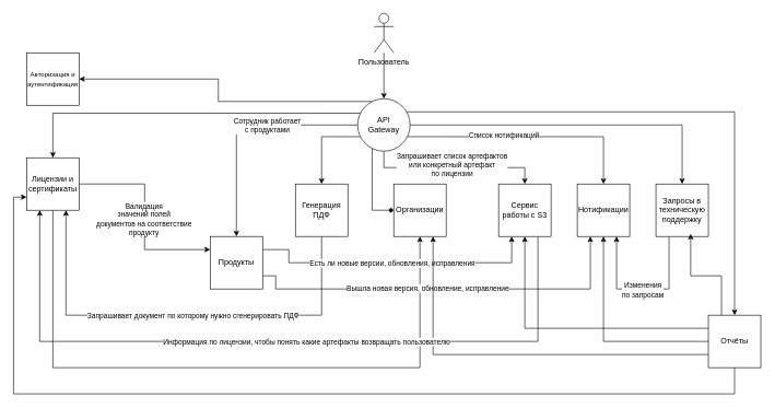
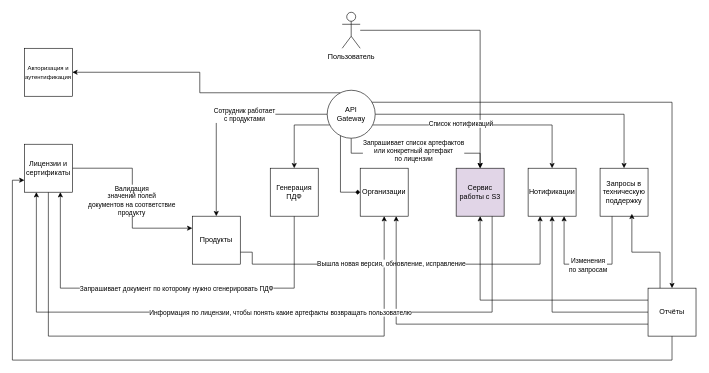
  <mxCell id="0" />
  <mxCell id="1" parent="0" />
  <mxCell id="2" style="edgeStyle=orthogonalEdgeStyle;rounded=0;orthogonalLoop=1;jettySize=auto;html=1;entryX=0;entryY=0.25;entryDx=0;entryDy=0;" parent="1" source="5" target="14" edge="1"><mxGeometry relative="1" as="geometry" /></mxCell>
  <mxCell id="3" value="Валидация&lt;br&gt;значений полей&lt;br&gt;документов на соответствие&lt;br&gt;продукту" style="edgeLabel;html=1;align=center;verticalAlign=middle;resizable=0;points=[];" parent="2" vertex="1" connectable="0"><mxGeometry x="0.02" y="-2" relative="1" as="geometry"><mxPoint as="offset" /></mxGeometry></mxCell>
  <mxCell id="4" style="edgeStyle=orthogonalEdgeStyle;rounded=0;orthogonalLoop=1;jettySize=auto;html=1;entryX=0.5;entryY=1;entryDx=0;entryDy=0;exitX=0.5;exitY=1;exitDx=0;exitDy=0;" parent="1" source="5" target="20" edge="1"><mxGeometry relative="1" as="geometry"><mxPoint x="80" y="330" as="sourcePoint" /><Array as="points"><mxPoint x="80" y="560" /><mxPoint x="640" y="560" /></Array></mxGeometry></mxCell>
  <mxCell id="5" value="Лицензии и сертификаты" style="whiteSpace=wrap;html=1;aspect=fixed;" parent="1" vertex="1"><mxGeometry x="40" y="240" width="80" height="80" as="geometry" /></mxCell>
  <mxCell id="6" style="edgeStyle=orthogonalEdgeStyle;rounded=0;orthogonalLoop=1;jettySize=auto;html=1;entryX=0.75;entryY=1;entryDx=0;entryDy=0;exitX=0.5;exitY=1;exitDx=0;exitDy=0;" parent="1" source="8" target="5" edge="1"><mxGeometry relative="1" as="geometry"><Array as="points"><mxPoint x="490" y="480" /><mxPoint x="100" y="480" /></Array></mxGeometry></mxCell>
  <mxCell id="7" value="Запрашивает документ по которому нужно сгенерировать ПДФ" style="edgeLabel;html=1;align=center;verticalAlign=middle;resizable=0;points=[];" parent="6" vertex="1" connectable="0"><mxGeometry x="-0.023" y="1" relative="1" as="geometry"><mxPoint x="10" as="offset" /></mxGeometry></mxCell>
  <mxCell id="8" value="Генерация ПДФ" style="whiteSpace=wrap;html=1;aspect=fixed;" parent="1" vertex="1"><mxGeometry x="450" y="280" width="80" height="80" as="geometry" /></mxCell>
  <mxCell id="9" value="Нотификации" style="whiteSpace=wrap;html=1;aspect=fixed;" parent="1" vertex="1"><mxGeometry x="880" y="280" width="80" height="80" as="geometry" /></mxCell>
- <mxCell id="10" style="edgeStyle=orthogonalEdgeStyle;rounded=0;orthogonalLoop=1;jettySize=auto;html=1;entryX=0.25;entryY=1;entryDx=0;entryDy=0;exitX=1;exitY=0.25;exitDx=0;exitDy=0;" parent="1" source="14" target="26" edge="1"><mxGeometry relative="1" as="geometry"><Array as="points"><mxPoint x="440" y="380" /><mxPoint x="440" y="400" /><mxPoint x="780" y="400" /></Array></mxGeometry></mxCell>
- <mxCell id="11" value="Есть ли новые версии, обновления, исправления" style="edgeLabel;html=1;align=center;verticalAlign=middle;resizable=0;points=[];" parent="10" vertex="1" connectable="0"><mxGeometry x="-0.068" y="-3" relative="1" as="geometry"><mxPoint x="12" y="-3" as="offset" /></mxGeometry></mxCell>
  <mxCell id="12" style="edgeStyle=orthogonalEdgeStyle;rounded=0;orthogonalLoop=1;jettySize=auto;html=1;exitX=1;exitY=0.75;exitDx=0;exitDy=0;entryX=0.25;entryY=1;entryDx=0;entryDy=0;" parent="1" source="14" target="9" edge="1"><mxGeometry relative="1" as="geometry"><mxPoint x="940" y="360" as="targetPoint" /><Array as="points"><mxPoint x="420" y="420" /><mxPoint x="420" y="440" /><mxPoint x="900" y="440" /></Array></mxGeometry></mxCell>
  <mxCell id="13" value="Вышла новая версия, обновление, исправление" style="edgeLabel;html=1;align=center;verticalAlign=middle;resizable=0;points=[];" parent="12" vertex="1" connectable="0"><mxGeometry x="-0.097" y="2" relative="1" as="geometry"><mxPoint as="offset" /></mxGeometry></mxCell>
  <mxCell id="14" value="Продукты" style="whiteSpace=wrap;html=1;aspect=fixed;" parent="1" vertex="1"><mxGeometry x="320" y="360" width="80" height="80" as="geometry" /></mxCell>
  <mxCell id="15" style="edgeStyle=orthogonalEdgeStyle;rounded=0;orthogonalLoop=1;jettySize=auto;html=1;entryX=0.5;entryY=1;entryDx=0;entryDy=0;" parent="1" source="19" target="26" edge="1"><mxGeometry relative="1" as="geometry"><Array as="points"><mxPoint x="800" y="500" /></Array></mxGeometry></mxCell>
  <mxCell id="16" style="edgeStyle=orthogonalEdgeStyle;rounded=0;orthogonalLoop=1;jettySize=auto;html=1;entryX=0.75;entryY=1;entryDx=0;entryDy=0;" parent="1" source="19" target="20" edge="1"><mxGeometry relative="1" as="geometry"><Array as="points"><mxPoint x="660" y="540" /></Array></mxGeometry></mxCell>
  <mxCell id="17" style="edgeStyle=orthogonalEdgeStyle;rounded=0;orthogonalLoop=1;jettySize=auto;html=1;entryX=0.5;entryY=1;entryDx=0;entryDy=0;" parent="1" source="19" target="9" edge="1"><mxGeometry relative="1" as="geometry" /></mxCell>
  <mxCell id="18" style="edgeStyle=orthogonalEdgeStyle;rounded=0;orthogonalLoop=1;jettySize=auto;html=1;entryX=0;entryY=0.75;entryDx=0;entryDy=0;" parent="1" source="19" target="5" edge="1"><mxGeometry relative="1" as="geometry"><Array as="points"><mxPoint x="1120" y="600" /><mxPoint x="20" y="600" /><mxPoint x="20" y="300" /></Array></mxGeometry></mxCell>
  <mxCell id="19" value="Отчёты" style="whiteSpace=wrap;html=1;aspect=fixed;" parent="1" vertex="1"><mxGeometry x="1080" y="480" width="80" height="80" as="geometry" /></mxCell>
  <mxCell id="20" value="Организации" style="whiteSpace=wrap;html=1;aspect=fixed;" parent="1" vertex="1"><mxGeometry x="600" y="280" width="80" height="80" as="geometry" /></mxCell>
  <mxCell id="21" style="edgeStyle=orthogonalEdgeStyle;rounded=0;orthogonalLoop=1;jettySize=auto;html=1;exitX=0.25;exitY=1;exitDx=0;exitDy=0;entryX=0.75;entryY=1;entryDx=0;entryDy=0;" parent="1" source="23" target="9" edge="1"><mxGeometry relative="1" as="geometry"><Array as="points"><mxPoint x="1020" y="440" /><mxPoint x="940" y="440" /></Array></mxGeometry></mxCell>
  <mxCell id="22" value="Изменения&lt;br&gt;по запросам" style="edgeLabel;html=1;align=center;verticalAlign=middle;resizable=0;points=[];" parent="21" vertex="1" connectable="0"><mxGeometry x="-0.115" y="1" relative="1" as="geometry"><mxPoint x="-15" as="offset" /></mxGeometry></mxCell>
  <mxCell id="23" value="Запросы в техническую поддержку" style="whiteSpace=wrap;html=1;aspect=fixed;" parent="1" vertex="1"><mxGeometry x="1000" y="280" width="80" height="80" as="geometry" /></mxCell>
  <mxCell id="24" style="edgeStyle=orthogonalEdgeStyle;rounded=0;orthogonalLoop=1;jettySize=auto;html=1;entryX=0.25;entryY=1;entryDx=0;entryDy=0;exitX=0.75;exitY=1;exitDx=0;exitDy=0;" parent="1" source="26" target="5" edge="1"><mxGeometry relative="1" as="geometry"><Array as="points"><mxPoint x="820" y="520" /><mxPoint x="60" y="520" /></Array></mxGeometry></mxCell>
  <mxCell id="25" value="Информация по лицензии, чтобы понять какие артефакты возвращать пользователю" style="edgeLabel;html=1;align=center;verticalAlign=middle;resizable=0;points=[];" parent="24" vertex="1" connectable="0"><mxGeometry x="-0.295" y="2" relative="1" as="geometry"><mxPoint x="-119" y="-2" as="offset" /></mxGeometry></mxCell>
- <mxCell id="26" value="Сервис работы с S3" style="whiteSpace=wrap;html=1;aspect=fixed;" parent="1" vertex="1"><mxGeometry x="760" y="280" width="80" height="80" as="geometry" /></mxCell>
+ <mxCell id="26" value="Сервис работы с S3" style="whiteSpace=wrap;html=1;aspect=fixed;fillColor=#e1d5e7;" parent="1" vertex="1"><mxGeometry x="760" y="280" width="80" height="80" as="geometry" /></mxCell>
  <mxCell id="27" value="&lt;font style=&quot;font-size: 10px;&quot;&gt;Авторизация и аутентификация&lt;/font&gt;" style="whiteSpace=wrap;html=1;aspect=fixed;" parent="1" vertex="1"><mxGeometry x="40" y="80" width="80" height="80" as="geometry" /></mxCell>
- <mxCell id="28" style="edgeStyle=orthogonalEdgeStyle;rounded=0;orthogonalLoop=1;jettySize=auto;html=1;entryX=0.5;entryY=0;entryDx=0;entryDy=0;" parent="1" source="29" target="42" edge="1"><mxGeometry relative="1" as="geometry" /></mxCell>
+ <mxCell id="28" style="edgeStyle=orthogonalEdgeStyle;rounded=0;orthogonalLoop=1;jettySize=auto;html=1;" parent="1" source="29" target="26" edge="1"><mxGeometry relative="1" as="geometry" /></mxCell>
  <mxCell id="29" value="Пользователь" style="shape=umlActor;verticalLabelPosition=bottom;verticalAlign=top;html=1;outlineConnect=0;" parent="1" vertex="1"><mxGeometry x="570" y="20" width="30" height="60" as="geometry" /></mxCell>
  <mxCell id="30" style="edgeStyle=orthogonalEdgeStyle;rounded=0;orthogonalLoop=1;jettySize=auto;html=1;entryX=1;entryY=0.5;entryDx=0;entryDy=0;exitX=0.25;exitY=0;exitDx=0;exitDy=0;" parent="1" source="42" target="27" edge="1"><mxGeometry relative="1" as="geometry" /></mxCell>
- <mxCell id="31" style="edgeStyle=orthogonalEdgeStyle;rounded=0;orthogonalLoop=1;jettySize=auto;html=1;entryX=0.5;entryY=0;entryDx=0;entryDy=0;exitX=0;exitY=0.25;exitDx=0;exitDy=0;" parent="1" source="42" target="5" edge="1"><mxGeometry relative="1" as="geometry"><mxPoint x="540" y="190" as="sourcePoint" /></mxGeometry></mxCell>
  <mxCell id="32" style="edgeStyle=orthogonalEdgeStyle;rounded=0;orthogonalLoop=1;jettySize=auto;html=1;entryX=0.5;entryY=0;entryDx=0;entryDy=0;exitX=0;exitY=0.75;exitDx=0;exitDy=0;" parent="1" source="42" target="8" edge="1"><mxGeometry relative="1" as="geometry" /></mxCell>
  <mxCell id="33" style="edgeStyle=orthogonalEdgeStyle;rounded=0;orthogonalLoop=1;jettySize=auto;html=1;entryX=0.5;entryY=0;entryDx=0;entryDy=0;exitX=0;exitY=0.5;exitDx=0;exitDy=0;" parent="1" source="42" target="14" edge="1"><mxGeometry relative="1" as="geometry"><mxPoint x="540" y="210" as="sourcePoint" /></mxGeometry></mxCell>
  <mxCell id="34" value="Сотрудник работает&lt;br&gt;с продуктами" style="edgeLabel;html=1;align=center;verticalAlign=middle;resizable=0;points=[];" parent="33" vertex="1" connectable="0"><mxGeometry x="-0.116" relative="1" as="geometry"><mxPoint x="18" as="offset" /></mxGeometry></mxCell>
  <mxCell id="35" style="edgeStyle=orthogonalEdgeStyle;rounded=0;orthogonalLoop=1;jettySize=auto;html=1;exitX=0.5;exitY=1;exitDx=0;exitDy=0;entryX=0.5;entryY=0;entryDx=0;entryDy=0;" parent="1" source="42" target="26" edge="1"><mxGeometry relative="1" as="geometry" /></mxCell>
  <mxCell id="36" value="Запрашивает список артефактов&lt;br&gt;или конкретный артефакт&lt;br&gt;по лицензии" style="edgeLabel;html=1;align=center;verticalAlign=middle;resizable=0;points=[];" parent="35" vertex="1" connectable="0"><mxGeometry x="-0.216" relative="1" as="geometry"><mxPoint x="24" y="-5" as="offset" /></mxGeometry></mxCell>
  <mxCell id="37" style="edgeStyle=orthogonalEdgeStyle;rounded=0;orthogonalLoop=1;jettySize=auto;html=1;exitX=1;exitY=0.75;exitDx=0;exitDy=0;entryX=0.5;entryY=0;entryDx=0;entryDy=0;" parent="1" source="42" target="9" edge="1"><mxGeometry relative="1" as="geometry" /></mxCell>
  <mxCell id="38" value="Список нотификаций" style="edgeLabel;html=1;align=center;verticalAlign=middle;resizable=0;points=[];" parent="37" vertex="1" connectable="0"><mxGeometry x="0.025" y="2" relative="1" as="geometry"><mxPoint x="-43" as="offset" /></mxGeometry></mxCell>
  <mxCell id="39" style="edgeStyle=orthogonalEdgeStyle;rounded=0;orthogonalLoop=1;jettySize=auto;html=1;exitX=1;exitY=0.5;exitDx=0;exitDy=0;entryX=0.5;entryY=0;entryDx=0;entryDy=0;" parent="1" source="42" target="23" edge="1"><mxGeometry relative="1" as="geometry" /></mxCell>
  <mxCell id="40" style="edgeStyle=orthogonalEdgeStyle;rounded=0;orthogonalLoop=1;jettySize=auto;html=1;entryX=0;entryY=0.5;entryDx=0;entryDy=0;exitX=0.25;exitY=1;exitDx=0;exitDy=0;endArrow=diamond;" parent="1" source="42" target="20" edge="1"><mxGeometry relative="1" as="geometry" /></mxCell>
  <mxCell id="41" style="edgeStyle=orthogonalEdgeStyle;rounded=0;orthogonalLoop=1;jettySize=auto;html=1;entryX=0.5;entryY=0;entryDx=0;entryDy=0;" parent="1" source="42" target="19" edge="1"><mxGeometry relative="1" as="geometry"><Array as="points"><mxPoint x="1120" y="170" /></Array></mxGeometry></mxCell>
  <mxCell id="42" value="&lt;div&gt;API&lt;/div&gt;&lt;div&gt;Gateway&lt;br&gt;&lt;/div&gt;" style="ellipse;whiteSpace=wrap;html=1;aspect=fixed;" parent="1" vertex="1"><mxGeometry x="545" y="150" width="80" height="80" as="geometry" /></mxCell>
  <mxCell id="43" style="edgeStyle=orthogonalEdgeStyle;rounded=0;orthogonalLoop=1;jettySize=auto;html=1;exitX=0.25;exitY=0;exitDx=0;exitDy=0;entryX=0.663;entryY=0.95;entryDx=0;entryDy=0;entryPerimeter=0;" parent="1" source="19" target="23" edge="1"><mxGeometry relative="1" as="geometry" /></mxCell>
